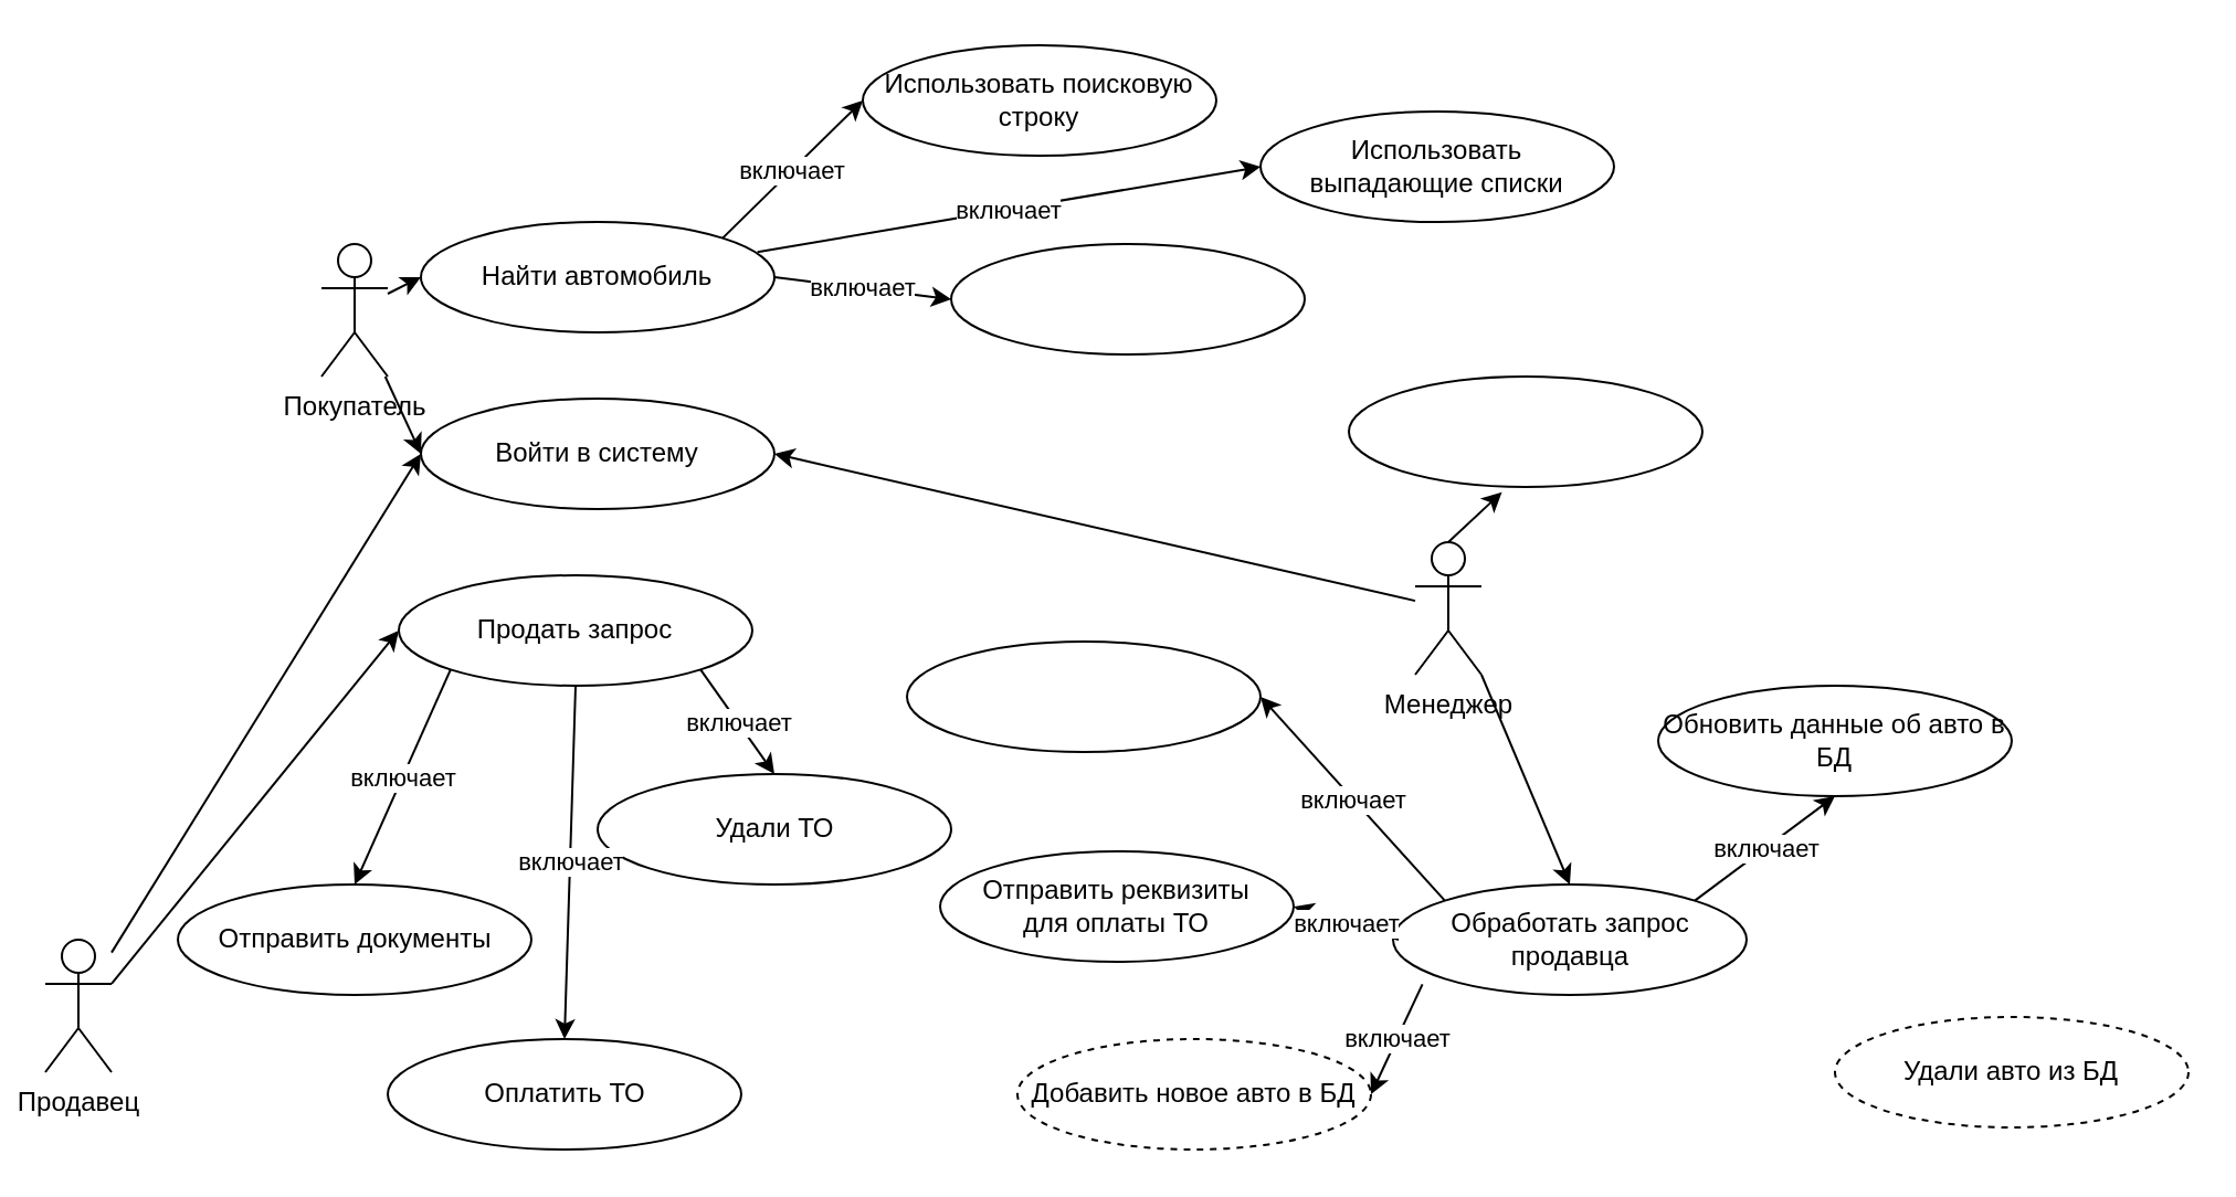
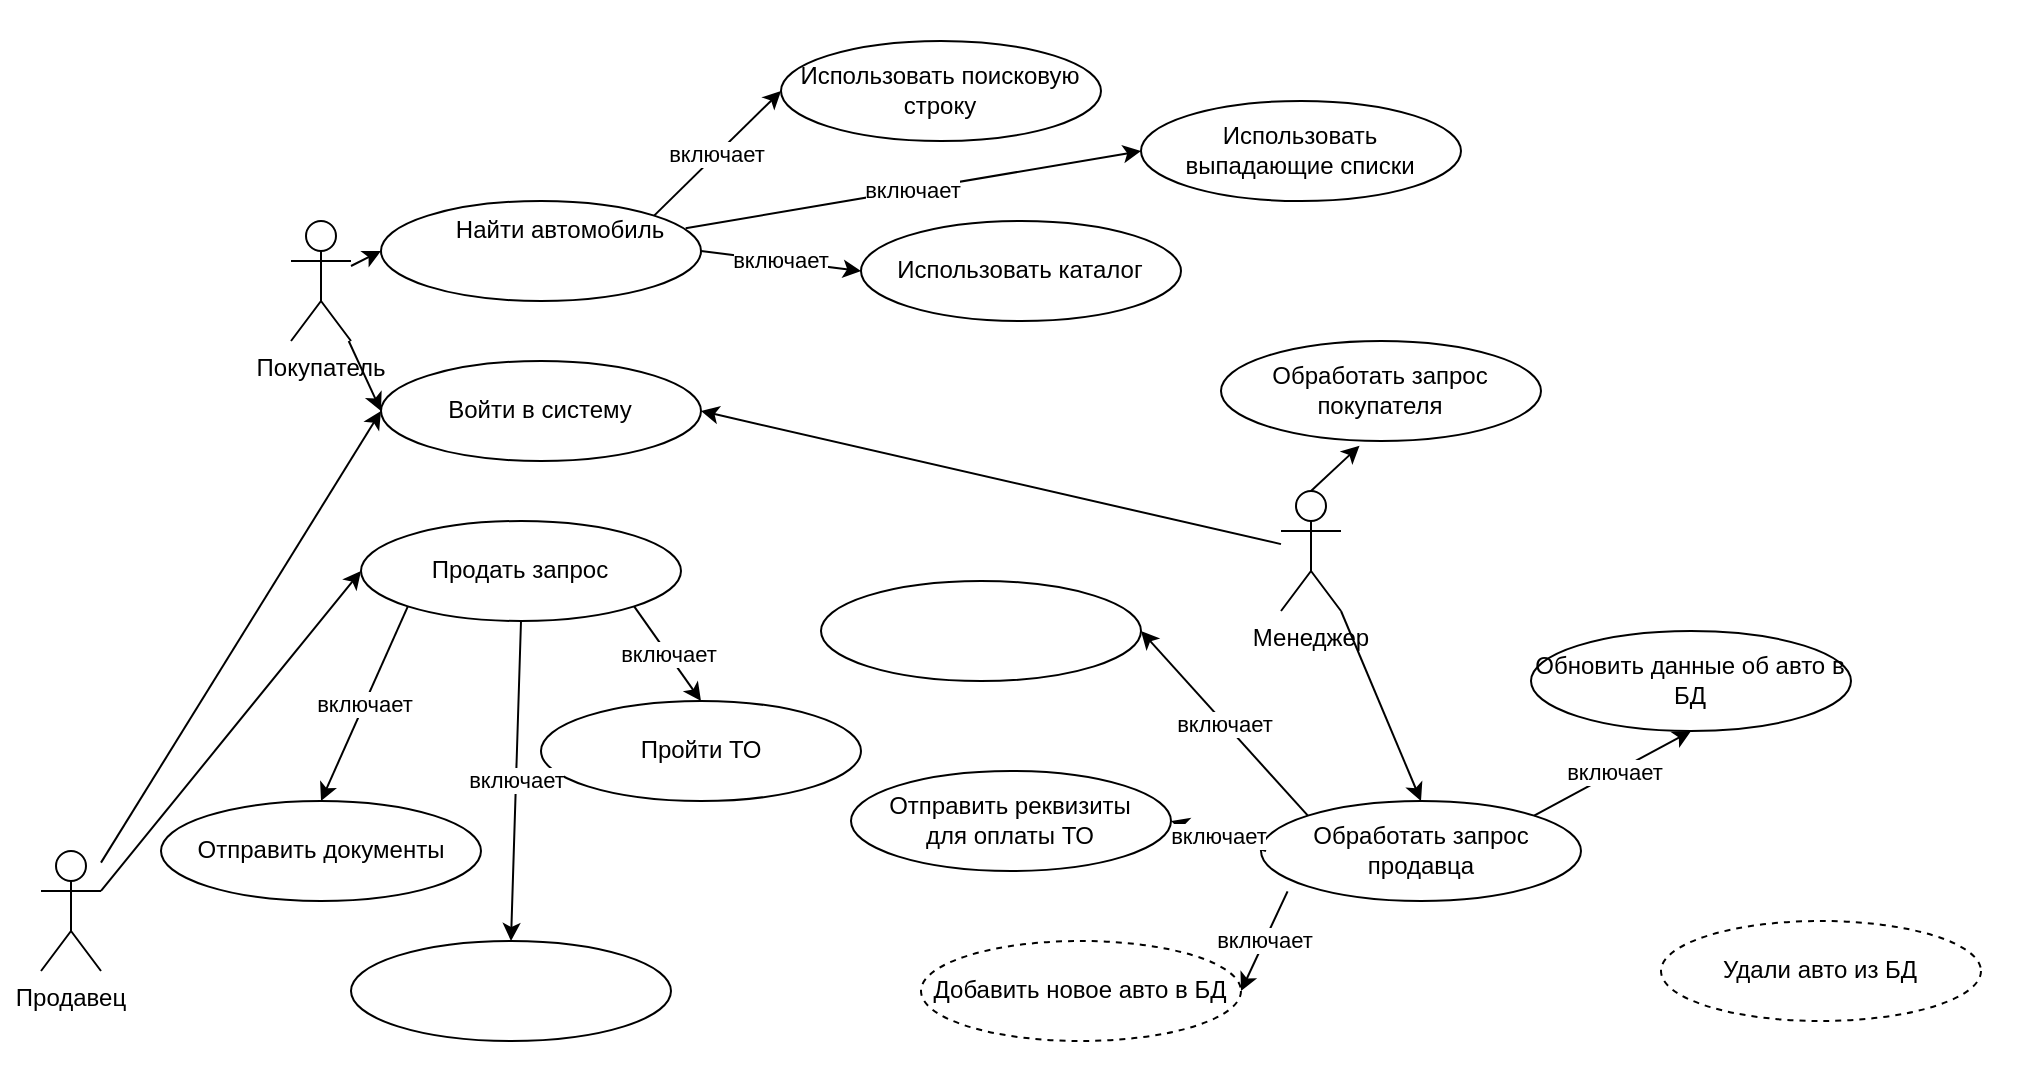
  <mxCell id="0" />
  <mxCell id="1" parent="0" />
  <mxCell id="2" value="Покупатель" style="shape=umlActor;verticalLabelPosition=bottom;verticalAlign=top;html=1;outlineConnect=0;" vertex="1" parent="1"><mxGeometry x="145" y="110" width="30" height="60" as="geometry" /></mxCell>
  <mxCell id="3" value="" style="ellipse;whiteSpace=wrap;html=1;" vertex="1" parent="1"><mxGeometry x="190" y="180" width="160" height="50" as="geometry" /></mxCell>
  <mxCell id="4" value="Войти в систему" style="text;html=1;strokeColor=none;fillColor=none;align=center;verticalAlign=middle;whiteSpace=wrap;rounded=0;" vertex="1" parent="1"><mxGeometry x="215" y="197.5" width="110" height="15" as="geometry" /></mxCell>
  <mxCell id="5" value="" style="endArrow=classic;html=1;entryX=0;entryY=0.5;entryDx=0;entryDy=0;" edge="1" parent="1" source="2" target="3"><mxGeometry width="50" height="50" relative="1" as="geometry"><mxPoint x="310" y="270" as="sourcePoint" /><mxPoint x="360" y="220" as="targetPoint" /></mxGeometry></mxCell>
  <mxCell id="6" value="" style="ellipse;whiteSpace=wrap;html=1;" vertex="1" parent="1"><mxGeometry x="190" y="100" width="160" height="50" as="geometry" /></mxCell>
- <mxCell id="7" value="Найти автомобиль" style="text;html=1;strokeColor=none;fillColor=none;align=center;verticalAlign=middle;whiteSpace=wrap;rounded=0;" vertex="1" parent="1"><mxGeometry x="205" y="117.5" width="130" height="15" as="geometry" /></mxCell>
+ <mxCell id="7" value="Найти автомобиль" style="text;html=1;strokeColor=none;fillColor=none;align=center;verticalAlign=middle;whiteSpace=wrap;rounded=0;" vertex="1" parent="1"><mxGeometry x="215" y="107.5" width="130" height="15" as="geometry" /></mxCell>
  <mxCell id="8" value="" style="endArrow=classic;html=1;entryX=0;entryY=0.5;entryDx=0;entryDy=0;" edge="1" parent="1" source="2" target="6"><mxGeometry width="50" height="50" relative="1" as="geometry"><mxPoint x="310" y="270" as="sourcePoint" /><mxPoint x="360" y="220" as="targetPoint" /></mxGeometry></mxCell>
  <mxCell id="9" value="" style="ellipse;whiteSpace=wrap;html=1;" vertex="1" parent="1"><mxGeometry x="390" y="20" width="160" height="50" as="geometry" /></mxCell>
  <mxCell id="10" value="" style="ellipse;whiteSpace=wrap;html=1;" vertex="1" parent="1"><mxGeometry x="430" y="110" width="160" height="50" as="geometry" /></mxCell>
  <mxCell id="11" value="" style="ellipse;whiteSpace=wrap;html=1;" vertex="1" parent="1"><mxGeometry x="570" y="50" width="160" height="50" as="geometry" /></mxCell>
  <mxCell id="12" value="Использовать поисковую строку" style="text;html=1;strokeColor=none;fillColor=none;align=center;verticalAlign=middle;whiteSpace=wrap;rounded=0;" vertex="1" parent="1"><mxGeometry x="395" y="35" width="150" height="20" as="geometry" /></mxCell>
+ <mxCell id="13" value="Использовать каталог" style="text;html=1;strokeColor=none;fillColor=none;align=center;verticalAlign=middle;whiteSpace=wrap;rounded=0;" vertex="1" parent="1"><mxGeometry x="435" y="125" width="150" height="20" as="geometry" /></mxCell>
  <mxCell id="14" value="Использовать выпадающие списки" style="text;html=1;strokeColor=none;fillColor=none;align=center;verticalAlign=middle;whiteSpace=wrap;rounded=0;" vertex="1" parent="1"><mxGeometry x="575" y="65" width="150" height="20" as="geometry" /></mxCell>
  <mxCell id="15" value="" style="endArrow=classic;html=1;exitX=1;exitY=0.5;exitDx=0;exitDy=0;entryX=0;entryY=0.5;entryDx=0;entryDy=0;" edge="1" parent="1" source="6" target="10"><mxGeometry relative="1" as="geometry"><mxPoint x="290" y="250" as="sourcePoint" /><mxPoint x="390" y="250" as="targetPoint" /></mxGeometry></mxCell>
  <mxCell id="16" value="включает" style="edgeLabel;resizable=0;html=1;align=center;verticalAlign=middle;" connectable="0" vertex="1" parent="15"><mxGeometry relative="1" as="geometry" /></mxCell>
  <mxCell id="17" value="" style="endArrow=classic;html=1;exitX=1;exitY=0;exitDx=0;exitDy=0;entryX=0;entryY=0.5;entryDx=0;entryDy=0;" edge="1" parent="1" source="6" target="9"><mxGeometry relative="1" as="geometry"><mxPoint x="360" y="135" as="sourcePoint" /><mxPoint x="440" y="145" as="targetPoint" /></mxGeometry></mxCell>
  <mxCell id="18" value="включает" style="edgeLabel;resizable=0;html=1;align=center;verticalAlign=middle;" connectable="0" vertex="1" parent="17"><mxGeometry relative="1" as="geometry" /></mxCell>
  <mxCell id="19" value="" style="endArrow=classic;html=1;exitX=0.952;exitY=0.273;exitDx=0;exitDy=0;entryX=0;entryY=0.5;entryDx=0;entryDy=0;exitPerimeter=0;" edge="1" parent="1" source="6" target="11"><mxGeometry relative="1" as="geometry"><mxPoint x="370" y="145" as="sourcePoint" /><mxPoint x="450" y="155" as="targetPoint" /></mxGeometry></mxCell>
  <mxCell id="20" value="включает" style="edgeLabel;resizable=0;html=1;align=center;verticalAlign=middle;" connectable="0" vertex="1" parent="19"><mxGeometry relative="1" as="geometry" /></mxCell>
  <mxCell id="21" value="Менеджер" style="shape=umlActor;verticalLabelPosition=bottom;verticalAlign=top;html=1;outlineConnect=0;" vertex="1" parent="1"><mxGeometry x="640" y="245" width="30" height="60" as="geometry" /></mxCell>
  <mxCell id="22" value="" style="endArrow=classic;html=1;entryX=1;entryY=0.5;entryDx=0;entryDy=0;" edge="1" parent="1" source="21" target="3"><mxGeometry width="50" height="50" relative="1" as="geometry"><mxPoint x="120" y="250" as="sourcePoint" /><mxPoint x="170" y="200" as="targetPoint" /></mxGeometry></mxCell>
  <mxCell id="23" value="Продавец" style="shape=umlActor;verticalLabelPosition=bottom;verticalAlign=top;html=1;outlineConnect=0;" vertex="1" parent="1"><mxGeometry x="20" y="425" width="30" height="60" as="geometry" /></mxCell>
  <mxCell id="24" value="" style="endArrow=classic;html=1;entryX=0;entryY=0.5;entryDx=0;entryDy=0;" edge="1" parent="1" source="23" target="3"><mxGeometry width="50" height="50" relative="1" as="geometry"><mxPoint x="140" y="360" as="sourcePoint" /><mxPoint x="190" y="310" as="targetPoint" /></mxGeometry></mxCell>
  <mxCell id="25" value="" style="ellipse;whiteSpace=wrap;html=1;" vertex="1" parent="1"><mxGeometry x="610" y="170" width="160" height="50" as="geometry" /></mxCell>
  <mxCell id="26" value="" style="ellipse;whiteSpace=wrap;html=1;" vertex="1" parent="1"><mxGeometry x="180" y="260" width="160" height="50" as="geometry" /></mxCell>
+ <mxCell id="27" value="Обработать запрос покупателя" style="text;html=1;strokeColor=none;fillColor=none;align=center;verticalAlign=middle;whiteSpace=wrap;rounded=0;" vertex="1" parent="1"><mxGeometry x="615" y="185" width="150" height="20" as="geometry" /></mxCell>
  <mxCell id="28" value="" style="endArrow=classic;html=1;exitX=0.5;exitY=0;exitDx=0;exitDy=0;exitPerimeter=0;entryX=0.433;entryY=1.047;entryDx=0;entryDy=0;entryPerimeter=0;" edge="1" parent="1" source="21" target="25"><mxGeometry width="50" height="50" relative="1" as="geometry"><mxPoint x="320" y="330" as="sourcePoint" /><mxPoint x="370" y="280" as="targetPoint" /></mxGeometry></mxCell>
  <mxCell id="29" value="Продать запрос" style="text;html=1;strokeColor=none;fillColor=none;align=center;verticalAlign=middle;whiteSpace=wrap;rounded=0;" vertex="1" parent="1"><mxGeometry x="195" y="275" width="130" height="20" as="geometry" /></mxCell>
  <mxCell id="30" value="" style="endArrow=classic;html=1;exitX=1;exitY=0.333;exitDx=0;exitDy=0;exitPerimeter=0;entryX=0;entryY=0.5;entryDx=0;entryDy=0;" edge="1" parent="1" source="23" target="26"><mxGeometry width="50" height="50" relative="1" as="geometry"><mxPoint x="320" y="320" as="sourcePoint" /><mxPoint x="370" y="270" as="targetPoint" /></mxGeometry></mxCell>
  <mxCell id="31" value="" style="ellipse;whiteSpace=wrap;html=1;" vertex="1" parent="1"><mxGeometry x="175" y="470" width="160" height="50" as="geometry" /></mxCell>
  <mxCell id="32" value="" style="ellipse;whiteSpace=wrap;html=1;" vertex="1" parent="1"><mxGeometry x="80" y="400" width="160" height="50" as="geometry" /></mxCell>
  <mxCell id="33" value="" style="ellipse;whiteSpace=wrap;html=1;" vertex="1" parent="1"><mxGeometry x="270" y="350" width="160" height="50" as="geometry" /></mxCell>
  <mxCell id="34" value="" style="endArrow=classic;html=1;exitX=0;exitY=1;exitDx=0;exitDy=0;entryX=0.5;entryY=0;entryDx=0;entryDy=0;" edge="1" parent="1" source="26" target="32"><mxGeometry relative="1" as="geometry"><mxPoint x="360" y="135" as="sourcePoint" /><mxPoint x="440" y="145" as="targetPoint" /></mxGeometry></mxCell>
  <mxCell id="35" value="включает" style="edgeLabel;resizable=0;html=1;align=center;verticalAlign=middle;" connectable="0" vertex="1" parent="34"><mxGeometry relative="1" as="geometry" /></mxCell>
  <mxCell id="36" value="" style="endArrow=classic;html=1;exitX=0.5;exitY=1;exitDx=0;exitDy=0;entryX=0.5;entryY=0;entryDx=0;entryDy=0;" edge="1" parent="1" source="26" target="31"><mxGeometry relative="1" as="geometry"><mxPoint x="370" y="145" as="sourcePoint" /><mxPoint x="450" y="155" as="targetPoint" /></mxGeometry></mxCell>
  <mxCell id="37" value="включает" style="edgeLabel;resizable=0;html=1;align=center;verticalAlign=middle;" connectable="0" vertex="1" parent="36"><mxGeometry relative="1" as="geometry" /></mxCell>
  <mxCell id="38" value="" style="endArrow=classic;html=1;exitX=1;exitY=1;exitDx=0;exitDy=0;entryX=0.5;entryY=0;entryDx=0;entryDy=0;" edge="1" parent="1" source="26" target="33"><mxGeometry relative="1" as="geometry"><mxPoint x="380" y="155" as="sourcePoint" /><mxPoint x="460" y="165" as="targetPoint" /></mxGeometry></mxCell>
  <mxCell id="39" value="включает" style="edgeLabel;resizable=0;html=1;align=center;verticalAlign=middle;" connectable="0" vertex="1" parent="38"><mxGeometry relative="1" as="geometry" /></mxCell>
  <mxCell id="40" value="Отправить документы" style="text;html=1;strokeColor=none;fillColor=none;align=center;verticalAlign=middle;whiteSpace=wrap;rounded=0;" vertex="1" parent="1"><mxGeometry x="92.5" y="415" width="135" height="20" as="geometry" /></mxCell>
- <mxCell id="41" value="Оплатить ТО" style="text;html=1;strokeColor=none;fillColor=none;align=center;verticalAlign=middle;whiteSpace=wrap;rounded=0;" vertex="1" parent="1"><mxGeometry x="187.5" y="485" width="135" height="20" as="geometry" /></mxCell>
- <mxCell id="42" value="Удали ТО" style="text;html=1;strokeColor=none;fillColor=none;align=center;verticalAlign=middle;whiteSpace=wrap;rounded=0;" vertex="1" parent="1"><mxGeometry x="282.5" y="365" width="135" height="20" as="geometry" /></mxCell>
+ <mxCell id="42" value="Пройти ТО" style="text;html=1;strokeColor=none;fillColor=none;align=center;verticalAlign=middle;whiteSpace=wrap;rounded=0;" vertex="1" parent="1"><mxGeometry x="282.5" y="365" width="135" height="20" as="geometry" /></mxCell>
  <mxCell id="43" value="" style="ellipse;whiteSpace=wrap;html=1;" vertex="1" parent="1"><mxGeometry x="630" y="400" width="160" height="50" as="geometry" /></mxCell>
  <mxCell id="44" value="" style="ellipse;whiteSpace=wrap;html=1;" vertex="1" parent="1"><mxGeometry x="410" y="290" width="160" height="50" as="geometry" /></mxCell>
  <mxCell id="45" value="" style="ellipse;whiteSpace=wrap;html=1;" vertex="1" parent="1"><mxGeometry x="425" y="385" width="160" height="50" as="geometry" /></mxCell>
  <mxCell id="46" value="Добавить новое авто в БД" style="ellipse;whiteSpace=wrap;html=1;dashed=1;" vertex="1" parent="1"><mxGeometry x="460" y="470" width="160" height="50" as="geometry" /></mxCell>
  <mxCell id="47" value="Удали авто из БД" style="ellipse;whiteSpace=wrap;html=1;dashed=1;" vertex="1" parent="1"><mxGeometry x="830" y="460" width="160" height="50" as="geometry" /></mxCell>
  <mxCell id="48" value="Обработать запрос продавца" style="text;html=1;strokeColor=none;fillColor=none;align=center;verticalAlign=middle;whiteSpace=wrap;rounded=0;" vertex="1" parent="1"><mxGeometry x="632.5" y="415" width="155" height="20" as="geometry" /></mxCell>
  <mxCell id="49" value="" style="endArrow=classic;html=1;exitX=1;exitY=1;exitDx=0;exitDy=0;exitPerimeter=0;entryX=0.5;entryY=0;entryDx=0;entryDy=0;" edge="1" parent="1" source="21" target="43"><mxGeometry width="50" height="50" relative="1" as="geometry"><mxPoint x="370" y="380" as="sourcePoint" /><mxPoint x="420" y="330" as="targetPoint" /></mxGeometry></mxCell>
  <mxCell id="50" value="Отправить реквизиты для оплаты ТО" style="text;html=1;strokeColor=none;fillColor=none;align=center;verticalAlign=middle;whiteSpace=wrap;rounded=0;" vertex="1" parent="1"><mxGeometry x="435" y="400" width="140" height="20" as="geometry" /></mxCell>
- <mxCell id="51" value="Обновить данные об авто в БД" style="ellipse;whiteSpace=wrap;html=1;" vertex="1" parent="1"><mxGeometry x="750" y="310" width="160" height="50" as="geometry" /></mxCell>
+ <mxCell id="51" value="Обновить данные об авто в БД" style="ellipse;whiteSpace=wrap;html=1;" vertex="1" parent="1"><mxGeometry x="765" y="315" width="160" height="50" as="geometry" /></mxCell>
  <mxCell id="52" value="" style="endArrow=classic;html=1;exitX=0;exitY=0;exitDx=0;exitDy=0;entryX=1;entryY=0.5;entryDx=0;entryDy=0;" edge="1" parent="1" source="43" target="44"><mxGeometry relative="1" as="geometry"><mxPoint x="352.32" y="123.65" as="sourcePoint" /><mxPoint x="580" y="85" as="targetPoint" /></mxGeometry></mxCell>
  <mxCell id="53" value="включает" style="edgeLabel;resizable=0;html=1;align=center;verticalAlign=middle;" connectable="0" vertex="1" parent="52"><mxGeometry relative="1" as="geometry" /></mxCell>
  <mxCell id="54" value="" style="endArrow=classic;html=1;exitX=0;exitY=0.5;exitDx=0;exitDy=0;entryX=1;entryY=0.5;entryDx=0;entryDy=0;" edge="1" parent="1" source="48" target="45"><mxGeometry relative="1" as="geometry"><mxPoint x="362.32" y="133.65" as="sourcePoint" /><mxPoint x="590" y="95" as="targetPoint" /></mxGeometry></mxCell>
  <mxCell id="55" value="включает" style="edgeLabel;resizable=0;html=1;align=center;verticalAlign=middle;" connectable="0" vertex="1" parent="54"><mxGeometry relative="1" as="geometry" /></mxCell>
  <mxCell id="56" value="" style="endArrow=classic;html=1;exitX=0.083;exitY=0.904;exitDx=0;exitDy=0;entryX=1;entryY=0.5;entryDx=0;entryDy=0;exitPerimeter=0;" edge="1" parent="1" source="43" target="46"><mxGeometry relative="1" as="geometry"><mxPoint x="372.32" y="143.65" as="sourcePoint" /><mxPoint x="600" y="105" as="targetPoint" /></mxGeometry></mxCell>
  <mxCell id="57" value="включает" style="edgeLabel;resizable=0;html=1;align=center;verticalAlign=middle;" connectable="0" vertex="1" parent="56"><mxGeometry relative="1" as="geometry" /></mxCell>
  <mxCell id="58" value="" style="endArrow=classic;html=1;exitX=1;exitY=0;exitDx=0;exitDy=0;entryX=0.5;entryY=1;entryDx=0;entryDy=0;" edge="1" parent="1" source="43" target="51"><mxGeometry relative="1" as="geometry"><mxPoint x="382.32" y="153.65" as="sourcePoint" /><mxPoint x="610" y="115" as="targetPoint" /></mxGeometry></mxCell>
  <mxCell id="59" value="включает" style="edgeLabel;resizable=0;html=1;align=center;verticalAlign=middle;" connectable="0" vertex="1" parent="58"><mxGeometry relative="1" as="geometry" /></mxCell>
